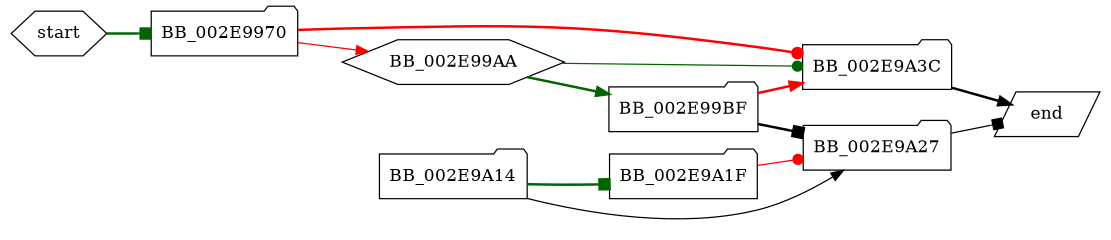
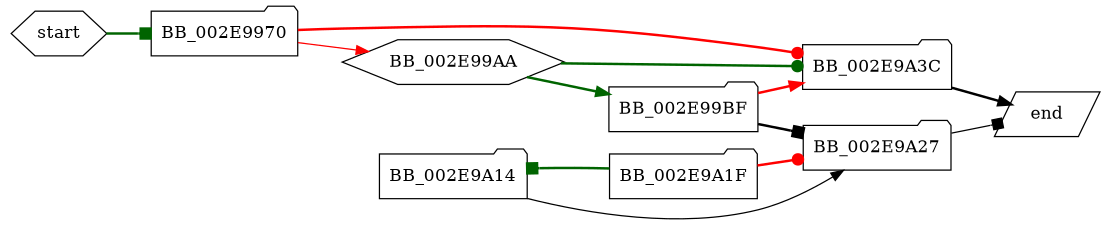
  digraph {
    rankdir=LR
    node [shape=folder]
    edge [arrowhead=normal color=darkgreen style=bold]
    start [shape=hexagon]
    BB_002E9970
    BB_002E99AA [shape=hexagon]
    BB_002E9A3C
    BB_002E99BF
    end [shape=parallelogram]
    BB_002E9A27
    BB_002E9A14
    BB_002E9A1F
    start -> BB_002E9970 [arrowhead=box]
    BB_002E9970 -> BB_002E99AA [color=red style=solid]
    BB_002E9970 -> BB_002E9A3C [arrowhead=dot color=red]
-   BB_002E99AA -> BB_002E9A3C [arrowhead=dot style=solid]
+   BB_002E99AA -> BB_002E9A3C [arrowhead=dot]
    BB_002E99AA -> BB_002E99BF
    BB_002E9A3C -> end [color=black]
    BB_002E99BF -> BB_002E9A3C [color=red]
    BB_002E99BF -> BB_002E9A27 [arrowhead=box color=black]
    BB_002E9A27 -> end [arrowhead=box color=black style=solid]
    BB_002E9A14 -> BB_002E9A27 [color=black style=solid]
-   BB_002E9A14 -> BB_002E9A1F [arrowhead=box]
-   BB_002E9A1F -> BB_002E9A27 [arrowhead=dot color=red style=solid]
+   BB_002E9A1F -> BB_002E9A14 [arrowhead=box]
+   BB_002E9A1F -> BB_002E9A27 [arrowhead=dot color=red]
  }
